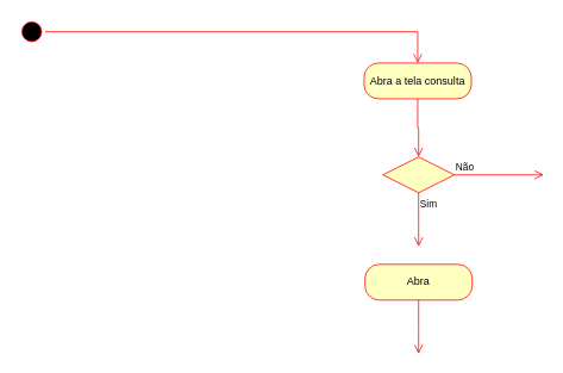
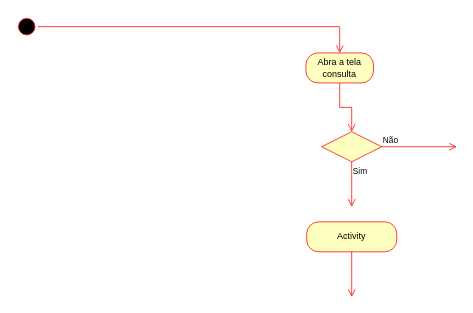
  <mxCell id="0" />
  <mxCell id="1" parent="0" />
  <mxCell id="2" value="" style="ellipse;html=1;shape=startState;fillColor=#000000;strokeColor=#ff0000;" vertex="1" parent="1"><mxGeometry x="20" y="20" width="30" height="30" as="geometry" /></mxCell>
  <mxCell id="3" value="" style="edgeStyle=orthogonalEdgeStyle;html=1;verticalAlign=bottom;endArrow=open;endSize=8;strokeColor=#ff0000;rounded=0;entryX=0.5;entryY=0;entryDx=0;entryDy=0;" edge="1" source="2" parent="1" target="4"><mxGeometry relative="1" as="geometry"><mxPoint x="35" y="110" as="targetPoint" /></mxGeometry></mxCell>
- <mxCell id="4" value="Abra a tela consulta" style="rounded=1;whiteSpace=wrap;html=1;arcSize=40;fontColor=#000000;fillColor=#ffffc0;strokeColor=#ff0000;" vertex="1" parent="1"><mxGeometry x="407" y="70" width="120" height="40" as="geometry" /></mxCell>
+ <mxCell id="4" value="Abra a tela consulta" style="rounded=1;whiteSpace=wrap;html=1;arcSize=40;fontColor=#000000;fillColor=#ffffc0;strokeColor=#ff0000;" vertex="1" parent="1"><mxGeometry x="407" y="70" width="90" height="40" as="geometry" /></mxCell>
  <mxCell id="5" value="" style="edgeStyle=orthogonalEdgeStyle;html=1;verticalAlign=bottom;endArrow=open;endSize=8;strokeColor=#ff0000;rounded=0;entryX=0.5;entryY=0;entryDx=0;entryDy=0;" edge="1" source="4" parent="1" target="6"><mxGeometry relative="1" as="geometry"><mxPoint x="467" y="170" as="targetPoint" /></mxGeometry></mxCell>
  <mxCell id="6" value="" style="rhombus;whiteSpace=wrap;html=1;fillColor=#ffffc0;strokeColor=#ff0000;" vertex="1" parent="1"><mxGeometry x="428" y="175" width="80" height="40" as="geometry" /></mxCell>
  <mxCell id="7" value="Não" style="edgeStyle=orthogonalEdgeStyle;html=1;align=left;verticalAlign=bottom;endArrow=open;endSize=8;strokeColor=#ff0000;rounded=0;" edge="1" source="6" parent="1"><mxGeometry x="-1" relative="1" as="geometry"><mxPoint x="608" y="195" as="targetPoint" /></mxGeometry></mxCell>
  <mxCell id="8" value="Sim" style="edgeStyle=orthogonalEdgeStyle;html=1;align=left;verticalAlign=top;endArrow=open;endSize=8;strokeColor=#ff0000;rounded=0;" edge="1" source="6" parent="1"><mxGeometry x="-1" relative="1" as="geometry"><mxPoint x="468" y="275" as="targetPoint" /></mxGeometry></mxCell>
- <mxCell id="9" value="Abra" style="rounded=1;whiteSpace=wrap;html=1;arcSize=40;fontColor=#000000;fillColor=#ffffc0;strokeColor=#ff0000;" vertex="1" parent="1"><mxGeometry x="408" y="295" width="120" height="40" as="geometry" /></mxCell>
+ <mxCell id="9" value="Activity" style="rounded=1;whiteSpace=wrap;html=1;arcSize=40;fontColor=#000000;fillColor=#ffffc0;strokeColor=#ff0000;" vertex="1" parent="1"><mxGeometry x="408" y="295" width="120" height="40" as="geometry" /></mxCell>
  <mxCell id="10" value="" style="edgeStyle=orthogonalEdgeStyle;html=1;verticalAlign=bottom;endArrow=open;endSize=8;strokeColor=#ff0000;rounded=0;" edge="1" source="9" parent="1"><mxGeometry relative="1" as="geometry"><mxPoint x="468" y="395" as="targetPoint" /></mxGeometry></mxCell>
